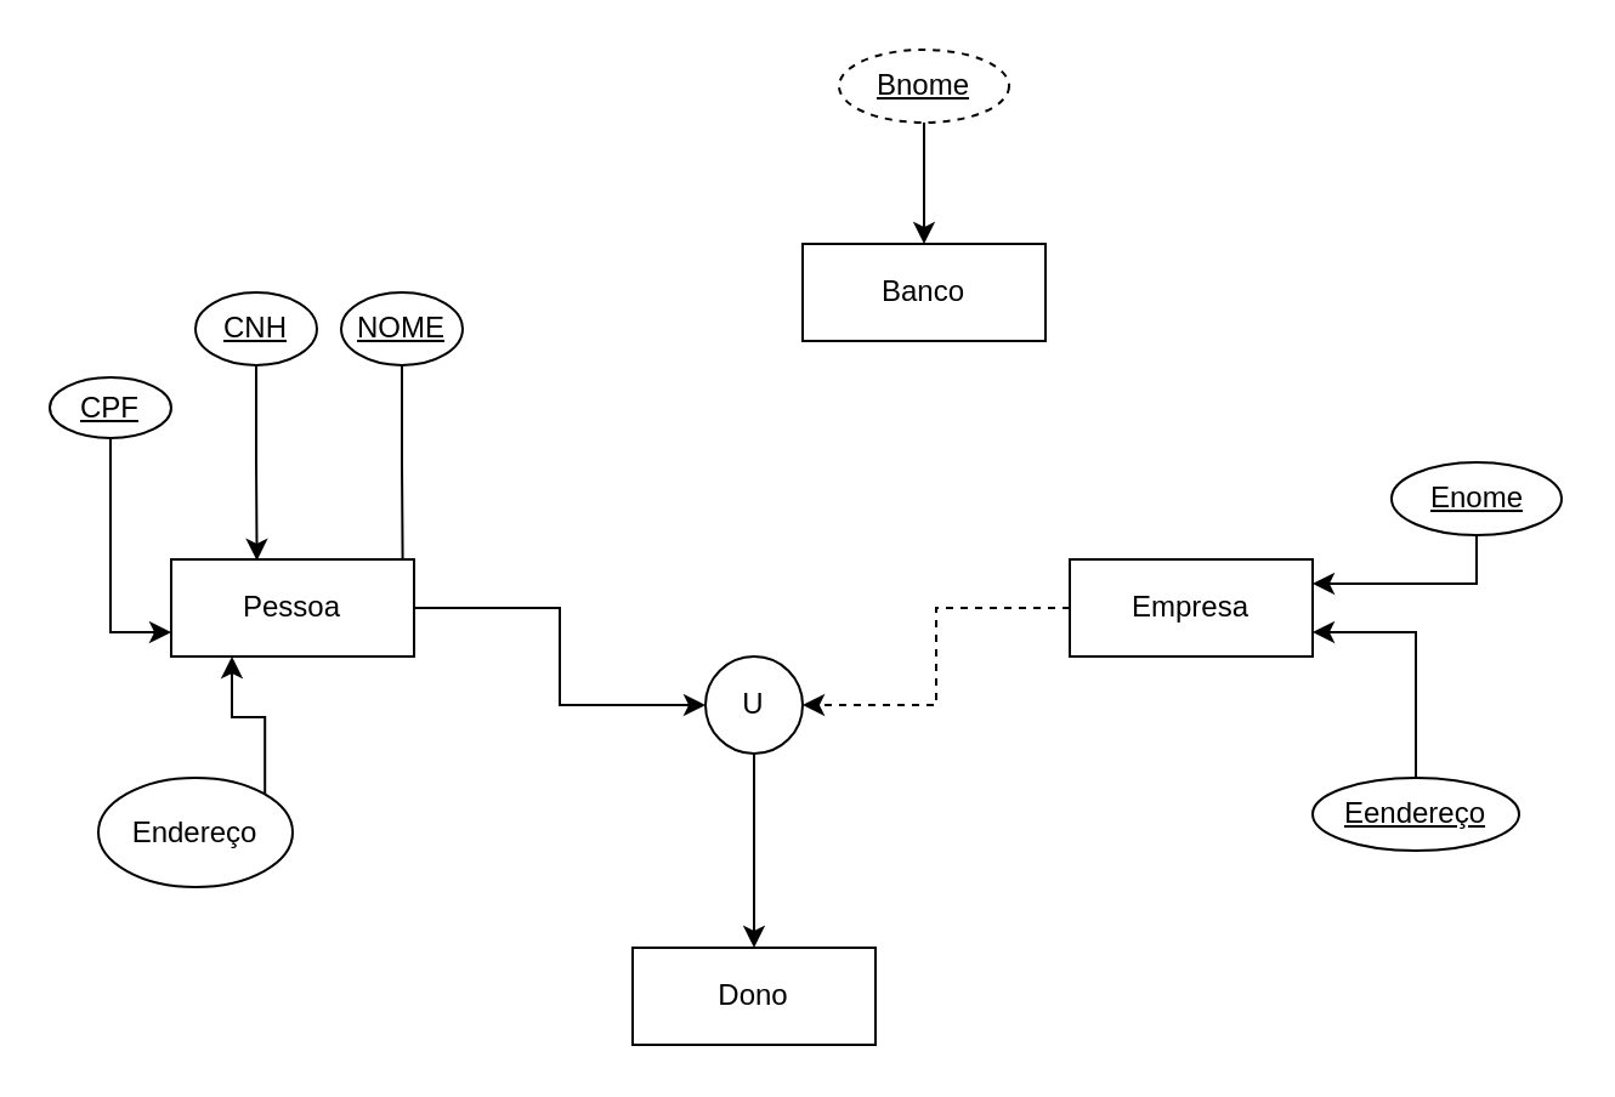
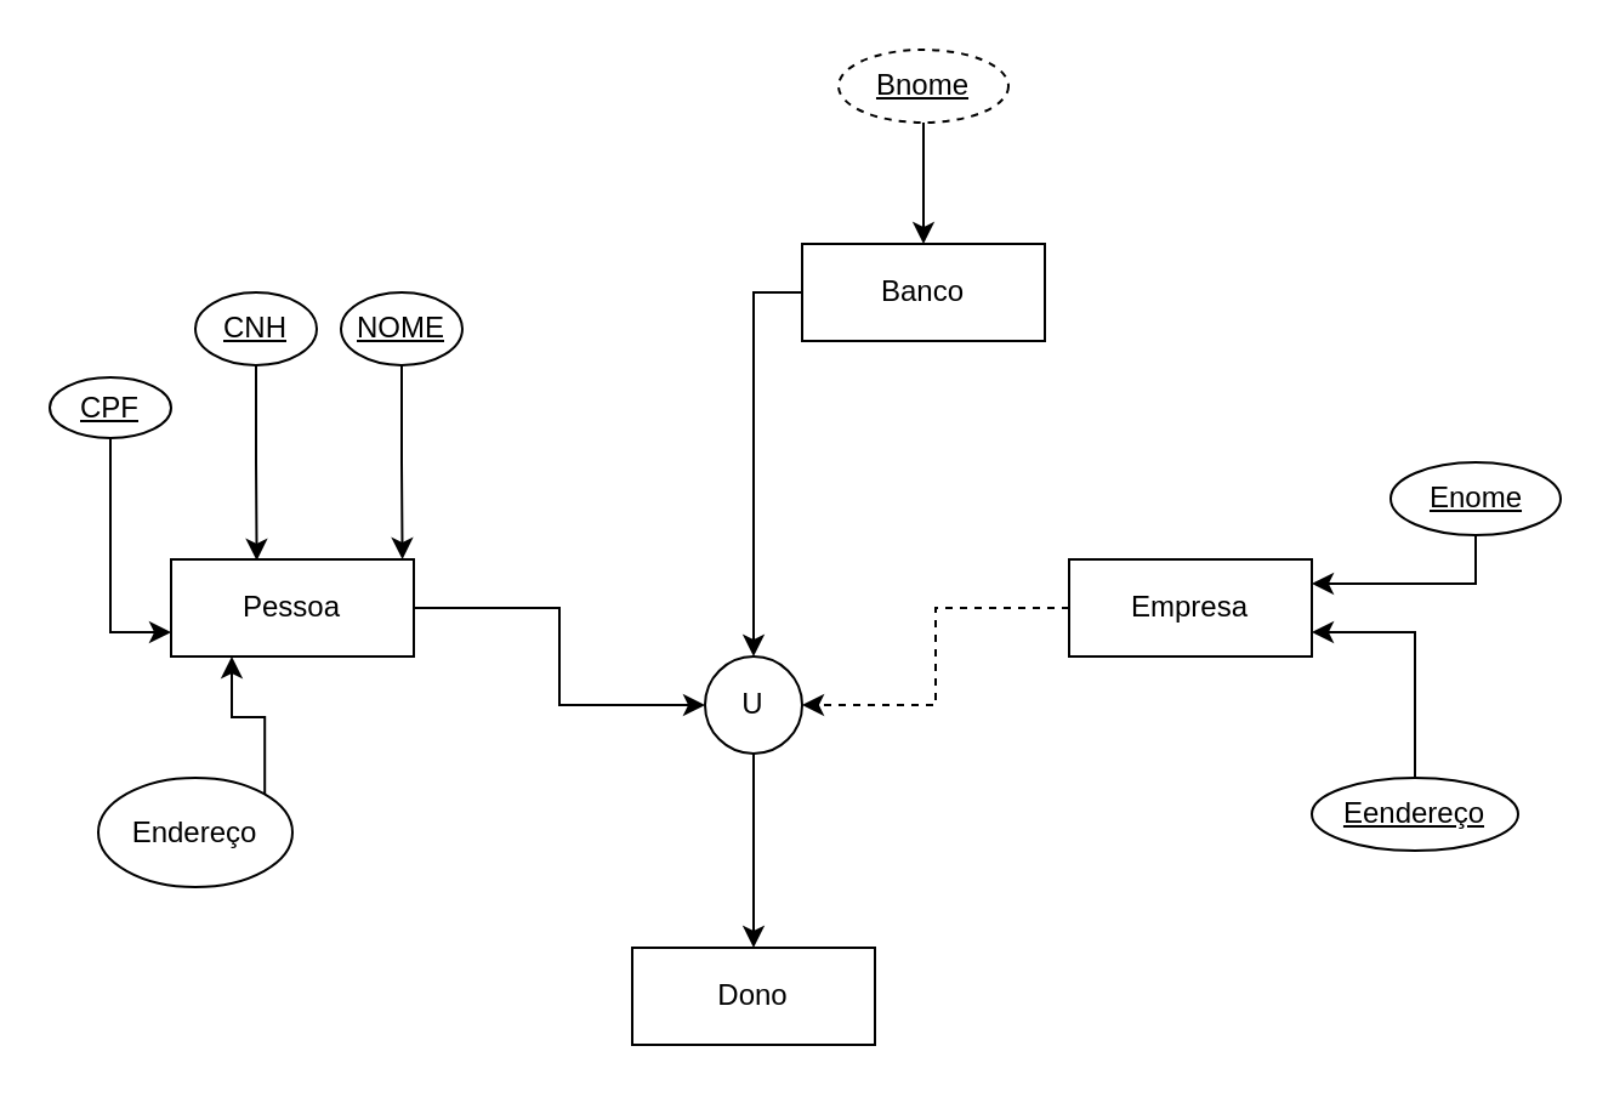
  <mxCell id="0" />
  <mxCell id="1" parent="0" />
  <mxCell id="2" style="edgeStyle=orthogonalEdgeStyle;rounded=0;orthogonalLoop=1;jettySize=auto;html=1;exitX=1;exitY=0.5;exitDx=0;exitDy=0;" edge="1" parent="1" source="3" target="9"><mxGeometry relative="1" as="geometry" /></mxCell>
  <mxCell id="3" value="Pessoa" style="whiteSpace=wrap;html=1;align=center;" vertex="1" parent="1"><mxGeometry x="70" y="230" width="100" height="40" as="geometry" /></mxCell>
+ <mxCell id="4" style="edgeStyle=orthogonalEdgeStyle;rounded=0;orthogonalLoop=1;jettySize=auto;html=1;exitX=0;exitY=0.5;exitDx=0;exitDy=0;entryX=0.5;entryY=0;entryDx=0;entryDy=0;" edge="1" parent="1" source="5" target="9"><mxGeometry relative="1" as="geometry" /></mxCell>
  <mxCell id="5" value="Banco" style="whiteSpace=wrap;html=1;align=center;" vertex="1" parent="1"><mxGeometry x="330" y="100" width="100" height="40" as="geometry" /></mxCell>
  <mxCell id="6" style="edgeStyle=orthogonalEdgeStyle;rounded=0;orthogonalLoop=1;jettySize=auto;html=1;exitX=0;exitY=0.5;exitDx=0;exitDy=0;entryX=1;entryY=0.5;entryDx=0;entryDy=0;dashed=1;" edge="1" parent="1" source="7" target="9"><mxGeometry relative="1" as="geometry" /></mxCell>
  <mxCell id="7" value="Empresa" style="whiteSpace=wrap;html=1;align=center;" vertex="1" parent="1"><mxGeometry x="440" y="230" width="100" height="40" as="geometry" /></mxCell>
  <mxCell id="8" style="edgeStyle=orthogonalEdgeStyle;rounded=0;orthogonalLoop=1;jettySize=auto;html=1;exitX=0.5;exitY=1;exitDx=0;exitDy=0;entryX=0.5;entryY=0;entryDx=0;entryDy=0;" edge="1" parent="1" source="9" target="10"><mxGeometry relative="1" as="geometry" /></mxCell>
  <mxCell id="9" value="U" style="ellipse;whiteSpace=wrap;html=1;aspect=fixed;" vertex="1" parent="1"><mxGeometry x="290" y="270" width="40" height="40" as="geometry" /></mxCell>
  <mxCell id="10" value="Dono" style="rounded=0;whiteSpace=wrap;html=1;" vertex="1" parent="1"><mxGeometry x="260" y="390" width="100" height="40" as="geometry" /></mxCell>
  <mxCell id="11" style="edgeStyle=orthogonalEdgeStyle;rounded=0;orthogonalLoop=1;jettySize=auto;html=1;exitX=0.5;exitY=1;exitDx=0;exitDy=0;entryX=0;entryY=0.75;entryDx=0;entryDy=0;" edge="1" parent="1" source="12" target="3"><mxGeometry relative="1" as="geometry" /></mxCell>
  <mxCell id="12" value="CPF" style="ellipse;whiteSpace=wrap;html=1;align=center;fontStyle=4;" vertex="1" parent="1"><mxGeometry x="20" y="155" width="50" height="25" as="geometry" /></mxCell>
  <mxCell id="13" style="edgeStyle=orthogonalEdgeStyle;rounded=0;orthogonalLoop=1;jettySize=auto;html=1;exitX=0.5;exitY=1;exitDx=0;exitDy=0;entryX=0.353;entryY=0.012;entryDx=0;entryDy=0;entryPerimeter=0;" edge="1" parent="1" source="14" target="3"><mxGeometry relative="1" as="geometry" /></mxCell>
  <mxCell id="14" value="CNH" style="ellipse;whiteSpace=wrap;html=1;align=center;fontStyle=4;" vertex="1" parent="1"><mxGeometry x="80" y="120" width="50" height="30" as="geometry" /></mxCell>
- <mxCell id="15" style="edgeStyle=orthogonalEdgeStyle;rounded=0;orthogonalLoop=1;jettySize=auto;html=1;exitX=0.5;exitY=1;exitDx=0;exitDy=0;entryX=0.953;entryY=0;entryDx=0;entryDy=0;entryPerimeter=0;endArrow=none;" edge="1" parent="1" source="16" target="3"><mxGeometry relative="1" as="geometry" /></mxCell>
+ <mxCell id="15" style="edgeStyle=orthogonalEdgeStyle;rounded=0;orthogonalLoop=1;jettySize=auto;html=1;exitX=0.5;exitY=1;exitDx=0;exitDy=0;entryX=0.953;entryY=0;entryDx=0;entryDy=0;entryPerimeter=0;" edge="1" parent="1" source="16" target="3"><mxGeometry relative="1" as="geometry" /></mxCell>
  <mxCell id="16" value="NOME" style="ellipse;whiteSpace=wrap;html=1;align=center;fontStyle=4;" vertex="1" parent="1"><mxGeometry x="140" y="120" width="50" height="30" as="geometry" /></mxCell>
  <mxCell id="17" style="edgeStyle=orthogonalEdgeStyle;rounded=0;orthogonalLoop=1;jettySize=auto;html=1;exitX=0.5;exitY=1;exitDx=0;exitDy=0;" edge="1" parent="1" source="18" target="5"><mxGeometry relative="1" as="geometry" /></mxCell>
  <mxCell id="18" value="Bnome" style="ellipse;whiteSpace=wrap;html=1;align=center;fontStyle=4;dashed=1;" vertex="1" parent="1"><mxGeometry x="345" y="20" width="70" height="30" as="geometry" /></mxCell>
  <mxCell id="19" style="edgeStyle=orthogonalEdgeStyle;rounded=0;orthogonalLoop=1;jettySize=auto;html=1;exitX=0.5;exitY=1;exitDx=0;exitDy=0;entryX=1;entryY=0.25;entryDx=0;entryDy=0;" edge="1" parent="1" source="20" target="7"><mxGeometry relative="1" as="geometry" /></mxCell>
  <mxCell id="20" value="Enome" style="ellipse;whiteSpace=wrap;html=1;align=center;fontStyle=4;" vertex="1" parent="1"><mxGeometry x="572.5" y="190" width="70" height="30" as="geometry" /></mxCell>
  <mxCell id="21" style="edgeStyle=orthogonalEdgeStyle;rounded=0;orthogonalLoop=1;jettySize=auto;html=1;exitX=0.5;exitY=0;exitDx=0;exitDy=0;entryX=1;entryY=0.75;entryDx=0;entryDy=0;" edge="1" parent="1" source="22" target="7"><mxGeometry relative="1" as="geometry" /></mxCell>
  <mxCell id="22" value="Eendereço" style="ellipse;whiteSpace=wrap;html=1;align=center;fontStyle=4;" vertex="1" parent="1"><mxGeometry x="540" y="320" width="85" height="30" as="geometry" /></mxCell>
  <mxCell id="23" style="edgeStyle=orthogonalEdgeStyle;rounded=0;orthogonalLoop=1;jettySize=auto;html=1;exitX=1;exitY=0;exitDx=0;exitDy=0;entryX=0.25;entryY=1;entryDx=0;entryDy=0;" edge="1" parent="1" source="24" target="3"><mxGeometry relative="1" as="geometry" /></mxCell>
  <mxCell id="24" value="Endereço" style="ellipse;whiteSpace=wrap;html=1;align=center;" vertex="1" parent="1"><mxGeometry x="40" y="320" width="80" height="45" as="geometry" /></mxCell>
